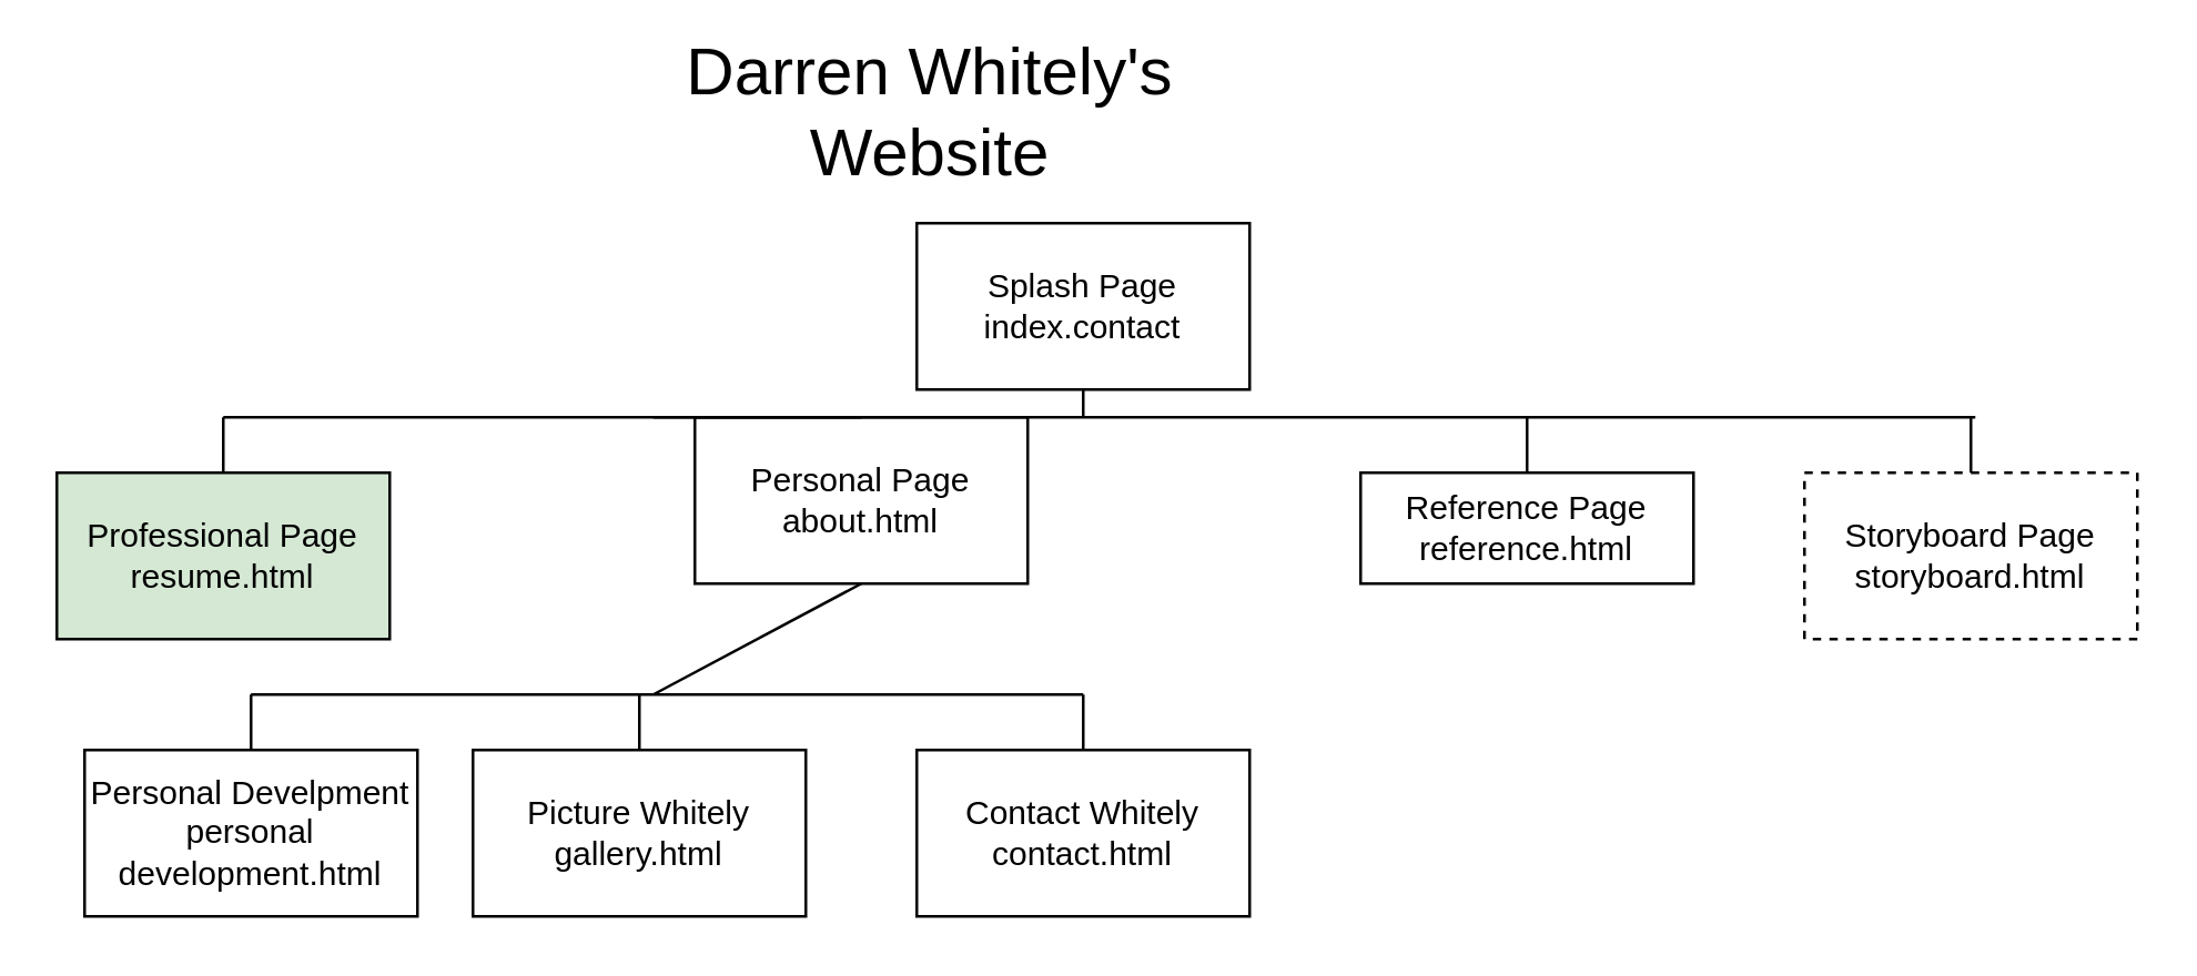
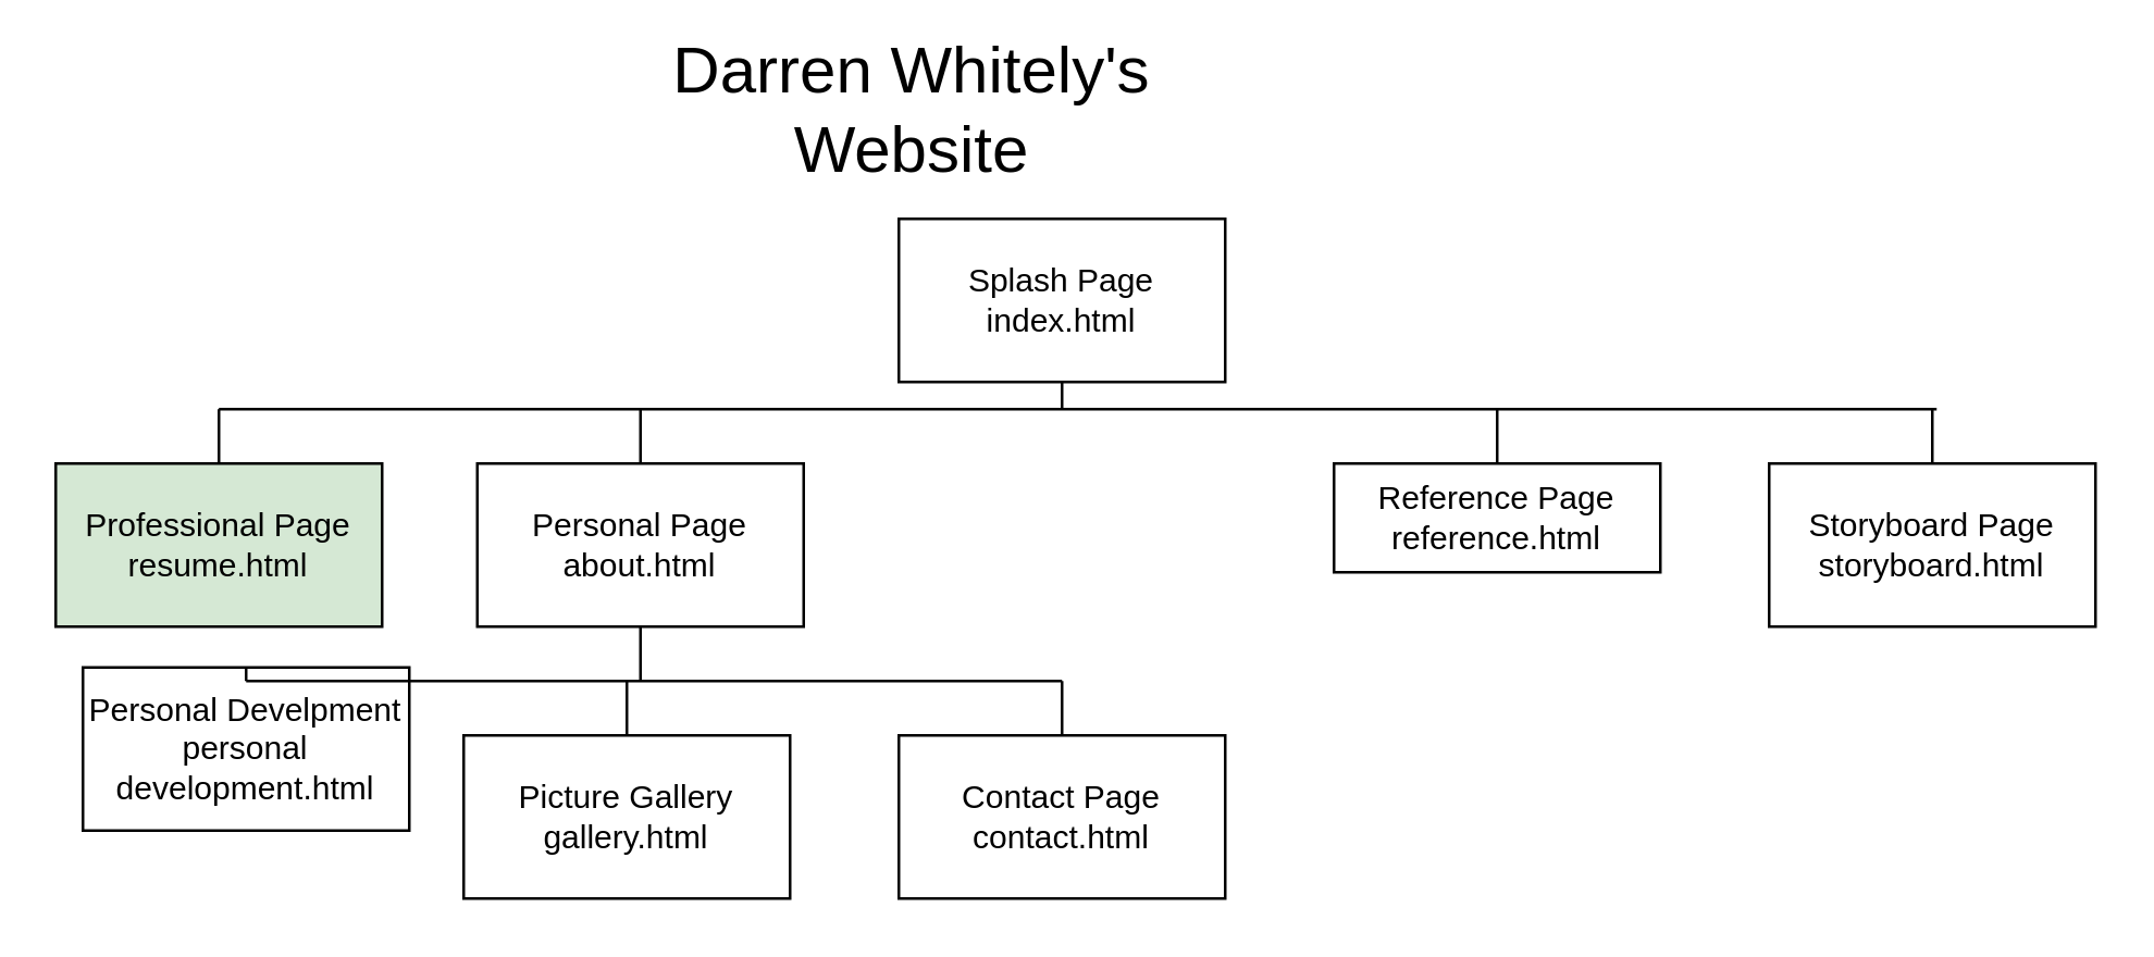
  <mxCell id="0" />
  <mxCell id="1" parent="0" />
- <mxCell id="2" value="Splash Page&lt;br&gt;index.contact" style="rounded=0;whiteSpace=wrap;html=1;" vertex="1" parent="1"><mxGeometry x="330" y="80" width="120" height="60" as="geometry" /></mxCell>
- <mxCell id="3" value="Picture Whitely&lt;br&gt;gallery.html" style="rounded=0;whiteSpace=wrap;html=1;" vertex="1" parent="1"><mxGeometry x="170" y="270" width="120" height="60" as="geometry" /></mxCell>
+ <mxCell id="2" value="Splash Page&lt;br&gt;index.html" style="rounded=0;whiteSpace=wrap;html=1;" vertex="1" parent="1"><mxGeometry x="330" y="80" width="120" height="60" as="geometry" /></mxCell>
+ <mxCell id="3" value="Picture Gallery&lt;br&gt;gallery.html" style="rounded=0;whiteSpace=wrap;html=1;" vertex="1" parent="1"><mxGeometry x="170" y="270" width="120" height="60" as="geometry" /></mxCell>
  <mxCell id="4" value="Professional Page&lt;br&gt;resume.html" style="rounded=0;whiteSpace=wrap;html=1;fillColor=#d5e8d4;" vertex="1" parent="1"><mxGeometry x="20" y="170" width="120" height="60" as="geometry" /></mxCell>
- <mxCell id="5" value="Contact Whitely&lt;br&gt;contact.html" style="rounded=0;whiteSpace=wrap;html=1;" vertex="1" parent="1"><mxGeometry x="330" y="270" width="120" height="60" as="geometry" /></mxCell>
- <mxCell id="6" value="Personal Develpment&lt;br&gt;personal development.html" style="rounded=0;whiteSpace=wrap;html=1;" vertex="1" parent="1"><mxGeometry x="30" y="270" width="120" height="60" as="geometry" /></mxCell>
- <mxCell id="7" value="Personal Page&lt;br&gt;about.html" style="rounded=0;whiteSpace=wrap;html=1;" vertex="1" parent="1"><mxGeometry x="250" y="150" width="120" height="60" as="geometry" /></mxCell>
+ <mxCell id="5" value="Contact Page&lt;br&gt;contact.html" style="rounded=0;whiteSpace=wrap;html=1;" vertex="1" parent="1"><mxGeometry x="330" y="270" width="120" height="60" as="geometry" /></mxCell>
+ <mxCell id="6" value="Personal Develpment&lt;br&gt;personal development.html" style="rounded=0;whiteSpace=wrap;html=1;" vertex="1" parent="1"><mxGeometry x="30" y="245" width="120" height="60" as="geometry" /></mxCell>
+ <mxCell id="7" value="Personal Page&lt;br&gt;about.html" style="rounded=0;whiteSpace=wrap;html=1;" vertex="1" parent="1"><mxGeometry x="175" y="170" width="120" height="60" as="geometry" /></mxCell>
  <mxCell id="8" value="&lt;font style=&quot;font-size: 24px&quot;&gt;Darren Whitely's Website&lt;/font&gt;" style="text;html=1;strokeColor=none;fillColor=none;align=center;verticalAlign=middle;whiteSpace=wrap;rounded=0;" vertex="1" parent="1"><mxGeometry x="220" y="20" width="230" height="40" as="geometry" /></mxCell>
  <mxCell id="9" value="Reference Page&lt;br&gt;reference.html" style="rounded=0;whiteSpace=wrap;html=1;" vertex="1" parent="1"><mxGeometry x="490" y="170" width="120" height="40" as="geometry" /></mxCell>
- <mxCell id="10" value="Storyboard Page&lt;br&gt;storyboard.html" style="rounded=0;whiteSpace=wrap;html=1;dashed=1;" vertex="1" parent="1"><mxGeometry x="650" y="170" width="120" height="60" as="geometry" /></mxCell>
+ <mxCell id="10" value="Storyboard Page&lt;br&gt;storyboard.html" style="rounded=0;whiteSpace=wrap;html=1;" vertex="1" parent="1"><mxGeometry x="650" y="170" width="120" height="60" as="geometry" /></mxCell>
  <mxCell id="11" value="" style="endArrow=none;html=1;exitX=0.5;exitY=0;exitDx=0;exitDy=0;" edge="1" parent="1" source="6"><mxGeometry width="50" height="50" relative="1" as="geometry"><mxPoint x="190" y="240" as="sourcePoint" /><mxPoint x="90" y="250" as="targetPoint" /></mxGeometry></mxCell>
  <mxCell id="12" value="" style="endArrow=none;html=1;entryX=0.5;entryY=0;entryDx=0;entryDy=0;" edge="1" parent="1" target="5"><mxGeometry width="50" height="50" relative="1" as="geometry"><mxPoint x="390" y="250" as="sourcePoint" /><mxPoint x="240" y="190" as="targetPoint" /></mxGeometry></mxCell>
  <mxCell id="13" value="" style="endArrow=none;html=1;" edge="1" parent="1"><mxGeometry width="50" height="50" relative="1" as="geometry"><mxPoint x="90" y="250" as="sourcePoint" /><mxPoint x="390" y="250" as="targetPoint" /></mxGeometry></mxCell>
  <mxCell id="14" value="" style="endArrow=none;html=1;entryX=0.5;entryY=1;entryDx=0;entryDy=0;" edge="1" parent="1" target="7"><mxGeometry width="50" height="50" relative="1" as="geometry"><mxPoint x="235" y="250" as="sourcePoint" /><mxPoint x="240" y="190" as="targetPoint" /></mxGeometry></mxCell>
  <mxCell id="15" value="" style="endArrow=none;html=1;exitX=0.5;exitY=0;exitDx=0;exitDy=0;" edge="1" parent="1" source="4"><mxGeometry width="50" height="50" relative="1" as="geometry"><mxPoint x="190" y="240" as="sourcePoint" /><mxPoint x="80" y="150" as="targetPoint" /></mxGeometry></mxCell>
  <mxCell id="16" value="" style="endArrow=none;html=1;entryX=0.5;entryY=0;entryDx=0;entryDy=0;" edge="1" parent="1" target="7"><mxGeometry width="50" height="50" relative="1" as="geometry"><mxPoint x="235" y="150" as="sourcePoint" /><mxPoint x="240" y="190" as="targetPoint" /></mxGeometry></mxCell>
  <mxCell id="17" value="" style="endArrow=none;html=1;exitX=0.5;exitY=0;exitDx=0;exitDy=0;" edge="1" parent="1" source="3"><mxGeometry width="50" height="50" relative="1" as="geometry"><mxPoint x="190" y="240" as="sourcePoint" /><mxPoint x="230" y="250" as="targetPoint" /></mxGeometry></mxCell>
  <mxCell id="18" value="" style="endArrow=none;html=1;exitX=0.5;exitY=0;exitDx=0;exitDy=0;" edge="1" parent="1" source="9"><mxGeometry width="50" height="50" relative="1" as="geometry"><mxPoint x="360" y="240" as="sourcePoint" /><mxPoint x="550" y="150" as="targetPoint" /></mxGeometry></mxCell>
  <mxCell id="19" value="" style="endArrow=none;html=1;exitX=0.5;exitY=0;exitDx=0;exitDy=0;" edge="1" parent="1" source="10"><mxGeometry width="50" height="50" relative="1" as="geometry"><mxPoint x="560" y="240" as="sourcePoint" /><mxPoint x="710" y="150" as="targetPoint" /></mxGeometry></mxCell>
  <mxCell id="20" value="" style="endArrow=none;html=1;" edge="1" parent="1"><mxGeometry width="50" height="50" relative="1" as="geometry"><mxPoint x="80" y="150" as="sourcePoint" /><mxPoint x="711.6" y="150" as="targetPoint" /></mxGeometry></mxCell>
  <mxCell id="21" value="" style="endArrow=none;html=1;entryX=0.5;entryY=1;entryDx=0;entryDy=0;" edge="1" parent="1" target="2"><mxGeometry width="50" height="50" relative="1" as="geometry"><mxPoint x="390" y="150" as="sourcePoint" /><mxPoint x="390" y="280" as="targetPoint" /></mxGeometry></mxCell>
